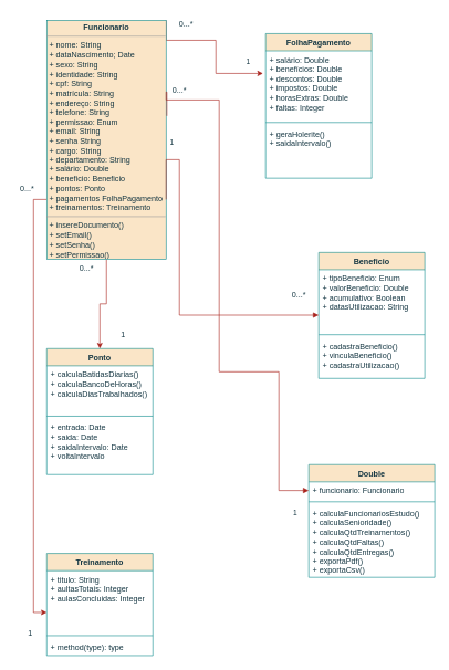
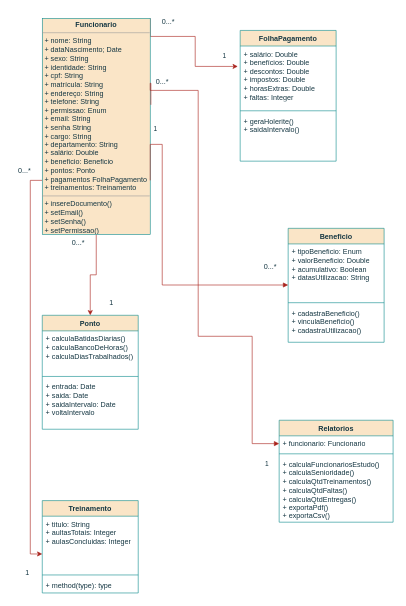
  <mxCell id="0" />
  <mxCell id="1" parent="0" />
  <mxCell id="2" style="edgeStyle=orthogonalEdgeStyle;rounded=0;orthogonalLoop=1;jettySize=auto;html=1;exitX=0.5;exitY=1;exitDx=0;exitDy=0;strokeColor=#A8201A;fontColor=#143642;fillColor=#FAE5C7;entryX=0.5;entryY=0;entryDx=0;entryDy=0;" edge="1" parent="1" source="5" target="10"><mxGeometry relative="1" as="geometry"><mxPoint x="160" y="390" as="targetPoint" /></mxGeometry></mxCell>
  <mxCell id="3" style="edgeStyle=orthogonalEdgeStyle;rounded=0;orthogonalLoop=1;jettySize=auto;html=1;exitX=0;exitY=0.75;exitDx=0;exitDy=0;entryX=0;entryY=0.67;entryDx=0;entryDy=0;entryPerimeter=0;strokeColor=#A8201A;fontColor=#143642;fillColor=#FAE5C7;" edge="1" parent="1" source="5" target="19"><mxGeometry relative="1" as="geometry" /></mxCell>
  <mxCell id="4" style="edgeStyle=orthogonalEdgeStyle;rounded=0;orthogonalLoop=1;jettySize=auto;html=1;exitX=1;exitY=0;exitDx=0;exitDy=0;entryX=-0.025;entryY=0.327;entryDx=0;entryDy=0;entryPerimeter=0;strokeColor=#A8201A;fontColor=#143642;fillColor=#FAE5C7;" edge="1" parent="1" source="5" target="7"><mxGeometry relative="1" as="geometry"><Array as="points"><mxPoint x="250" y="60" /><mxPoint x="325" y="60" /><mxPoint x="325" y="110" /></Array></mxGeometry></mxCell>
  <mxCell id="5" value="&lt;p style=&quot;margin:0px;margin-top:4px;text-align:center;&quot;&gt;&lt;b&gt;Funcionario&lt;/b&gt;&lt;/p&gt;&lt;hr size=&quot;1&quot;&gt;&lt;p style=&quot;margin:0px;margin-left:4px;&quot;&gt;+ nome: String&lt;/p&gt;&lt;p style=&quot;margin:0px;margin-left:4px;&quot;&gt;+ dataNascimento; Date&lt;/p&gt;&lt;p style=&quot;margin:0px;margin-left:4px;&quot;&gt;+ sexo: String&lt;/p&gt;&lt;p style=&quot;margin:0px;margin-left:4px;&quot;&gt;+ identidade: String&lt;/p&gt;&lt;p style=&quot;margin:0px;margin-left:4px;&quot;&gt;+ cpf: String&lt;/p&gt;&lt;p style=&quot;margin:0px;margin-left:4px;&quot;&gt;+ matrícula: String&lt;/p&gt;&lt;p style=&quot;margin:0px;margin-left:4px;&quot;&gt;+ endereço: String&lt;/p&gt;&lt;p style=&quot;margin:0px;margin-left:4px;&quot;&gt;+ telefone: String&lt;/p&gt;&lt;p style=&quot;margin:0px;margin-left:4px;&quot;&gt;+ permissao: Enum&lt;/p&gt;&lt;p style=&quot;margin:0px;margin-left:4px;&quot;&gt;+ email: String&lt;/p&gt;&lt;p style=&quot;margin:0px;margin-left:4px;&quot;&gt;+ senha String&lt;/p&gt;&lt;p style=&quot;margin:0px;margin-left:4px;&quot;&gt;+ cargo: String&lt;/p&gt;&lt;p style=&quot;margin:0px;margin-left:4px;&quot;&gt;+ departamento: String&lt;/p&gt;&lt;p style=&quot;margin:0px;margin-left:4px;&quot;&gt;+ salário: Double&lt;/p&gt;&lt;p style=&quot;margin:0px;margin-left:4px;&quot;&gt;+ beneficio: Beneficio&lt;/p&gt;&lt;p style=&quot;margin:0px;margin-left:4px;&quot;&gt;+ pontos: Ponto&lt;/p&gt;&lt;p style=&quot;margin:0px;margin-left:4px;&quot;&gt;+ pagamentos FolhaPagamento&lt;/p&gt;&lt;p style=&quot;margin:0px;margin-left:4px;&quot;&gt;+ treinamentos: Treinamento&lt;/p&gt;&lt;hr size=&quot;1&quot;&gt;&lt;p style=&quot;margin:0px;margin-left:4px;&quot;&gt;+ insereDocumento()&lt;/p&gt;&lt;p style=&quot;margin:0px;margin-left:4px;&quot;&gt;+ setEmail()&lt;/p&gt;&lt;p style=&quot;margin:0px;margin-left:4px;&quot;&gt;+ setSenha()&lt;/p&gt;&lt;p style=&quot;margin:0px;margin-left:4px;&quot;&gt;+ setPermissao()&lt;/p&gt;" style="verticalAlign=top;align=left;overflow=fill;fontSize=12;fontFamily=Helvetica;html=1;whiteSpace=wrap;labelBackgroundColor=none;fillColor=#FAE5C7;strokeColor=#0F8B8D;fontColor=#143642;" vertex="1" parent="1"><mxGeometry x="70" y="30" width="180" height="360" as="geometry" /></mxCell>
  <mxCell id="6" value="FolhaPagamento" style="swimlane;fontStyle=1;align=center;verticalAlign=top;childLayout=stackLayout;horizontal=1;startSize=26;horizontalStack=0;resizeParent=1;resizeParentMax=0;resizeLast=0;collapsible=1;marginBottom=0;whiteSpace=wrap;html=1;labelBackgroundColor=none;fillColor=#FAE5C7;strokeColor=#0F8B8D;fontColor=#143642;" vertex="1" parent="1"><mxGeometry x="400" y="50" width="160" height="218" as="geometry" /></mxCell>
  <mxCell id="7" value="+ salário: Double&lt;br&gt;+ benefícios: Double&lt;br&gt;+ descontos: Double&lt;br&gt;+ impostos: Double&lt;br&gt;+ horasExtras: Double&lt;br&gt;+ faltas: Integer" style="text;strokeColor=none;fillColor=none;align=left;verticalAlign=top;spacingLeft=4;spacingRight=4;overflow=hidden;rotatable=0;points=[[0,0.5],[1,0.5]];portConstraint=eastwest;whiteSpace=wrap;html=1;labelBackgroundColor=none;fontColor=#143642;" vertex="1" parent="6"><mxGeometry y="26" width="160" height="104" as="geometry" /></mxCell>
  <mxCell id="8" value="" style="line;strokeWidth=1;fillColor=none;align=left;verticalAlign=middle;spacingTop=-1;spacingLeft=3;spacingRight=3;rotatable=0;labelPosition=right;points=[];portConstraint=eastwest;strokeColor=#0F8B8D;labelBackgroundColor=none;fontColor=#143642;" vertex="1" parent="6"><mxGeometry y="130" width="160" height="8" as="geometry" /></mxCell>
  <mxCell id="9" value="+ geraHolerite()&lt;br&gt;+ saidaIntervalo()" style="text;strokeColor=none;fillColor=none;align=left;verticalAlign=top;spacingLeft=4;spacingRight=4;overflow=hidden;rotatable=0;points=[[0,0.5],[1,0.5]];portConstraint=eastwest;whiteSpace=wrap;html=1;labelBackgroundColor=none;fontColor=#143642;" vertex="1" parent="6"><mxGeometry y="138" width="160" height="80" as="geometry" /></mxCell>
  <mxCell id="10" value="Ponto" style="swimlane;fontStyle=1;align=center;verticalAlign=top;childLayout=stackLayout;horizontal=1;startSize=26;horizontalStack=0;resizeParent=1;resizeParentMax=0;resizeLast=0;collapsible=1;marginBottom=0;whiteSpace=wrap;html=1;labelBackgroundColor=none;fillColor=#FAE5C7;strokeColor=#0F8B8D;fontColor=#143642;" vertex="1" parent="1"><mxGeometry x="70" y="525" width="160" height="190" as="geometry" /></mxCell>
  <mxCell id="11" value="+ calculaBatidasDiarias()&lt;br&gt;+ calculaBancoDeHoras()&lt;br&gt;+ calculaDiasTrabalhados()" style="text;strokeColor=none;fillColor=none;align=left;verticalAlign=top;spacingLeft=4;spacingRight=4;overflow=hidden;rotatable=0;points=[[0,0.5],[1,0.5]];portConstraint=eastwest;whiteSpace=wrap;html=1;labelBackgroundColor=none;fontColor=#143642;" vertex="1" parent="10"><mxGeometry y="26" width="160" height="72" as="geometry" /></mxCell>
  <mxCell id="12" value="" style="line;strokeWidth=1;fillColor=none;align=left;verticalAlign=middle;spacingTop=-1;spacingLeft=3;spacingRight=3;rotatable=0;labelPosition=right;points=[];portConstraint=eastwest;strokeColor=#0F8B8D;labelBackgroundColor=none;fontColor=#143642;" vertex="1" parent="10"><mxGeometry y="98" width="160" height="8" as="geometry" /></mxCell>
  <mxCell id="13" value="+ entrada: Date&lt;br&gt;+ saida: Date&lt;br&gt;+ saidaIntervalo: Date&lt;br&gt;+ voltaIntervalo" style="text;strokeColor=none;fillColor=none;align=left;verticalAlign=top;spacingLeft=4;spacingRight=4;overflow=hidden;rotatable=0;points=[[0,0.5],[1,0.5]];portConstraint=eastwest;whiteSpace=wrap;html=1;labelBackgroundColor=none;fontColor=#143642;" vertex="1" parent="10"><mxGeometry y="106" width="160" height="84" as="geometry" /></mxCell>
  <mxCell id="14" value="Beneficio" style="swimlane;fontStyle=1;align=center;verticalAlign=top;childLayout=stackLayout;horizontal=1;startSize=26;horizontalStack=0;resizeParent=1;resizeParentMax=0;resizeLast=0;collapsible=1;marginBottom=0;whiteSpace=wrap;html=1;labelBackgroundColor=none;fillColor=#FAE5C7;strokeColor=#0F8B8D;fontColor=#143642;" vertex="1" parent="1"><mxGeometry x="480" y="380" width="160" height="190" as="geometry" /></mxCell>
  <mxCell id="15" value="+ tipoBeneficio: Enum&lt;br&gt;+ valorBeneficio: Double&lt;br&gt;+ acumulativo: Boolean&lt;br&gt;+ datasUtilizacao: String" style="text;strokeColor=none;fillColor=none;align=left;verticalAlign=top;spacingLeft=4;spacingRight=4;overflow=hidden;rotatable=0;points=[[0,0.5],[1,0.5]];portConstraint=eastwest;whiteSpace=wrap;html=1;labelBackgroundColor=none;fontColor=#143642;" vertex="1" parent="14"><mxGeometry y="26" width="160" height="94" as="geometry" /></mxCell>
  <mxCell id="16" value="" style="line;strokeWidth=1;fillColor=none;align=left;verticalAlign=middle;spacingTop=-1;spacingLeft=3;spacingRight=3;rotatable=0;labelPosition=right;points=[];portConstraint=eastwest;strokeColor=#0F8B8D;labelBackgroundColor=none;fontColor=#143642;" vertex="1" parent="14"><mxGeometry y="120" width="160" height="8" as="geometry" /></mxCell>
  <mxCell id="17" value="+ cadastraBeneficio()&lt;br&gt;+ vinculaBeneficio()&lt;br&gt;+ cadastraUtilizacao()" style="text;strokeColor=none;fillColor=none;align=left;verticalAlign=top;spacingLeft=4;spacingRight=4;overflow=hidden;rotatable=0;points=[[0,0.5],[1,0.5]];portConstraint=eastwest;whiteSpace=wrap;html=1;labelBackgroundColor=none;fontColor=#143642;" vertex="1" parent="14"><mxGeometry y="128" width="160" height="62" as="geometry" /></mxCell>
  <mxCell id="18" value="Treinamento" style="swimlane;fontStyle=1;align=center;verticalAlign=top;childLayout=stackLayout;horizontal=1;startSize=26;horizontalStack=0;resizeParent=1;resizeParentMax=0;resizeLast=0;collapsible=1;marginBottom=0;whiteSpace=wrap;html=1;labelBackgroundColor=none;fillColor=#FAE5C7;strokeColor=#0F8B8D;fontColor=#143642;" vertex="1" parent="1"><mxGeometry x="70" y="834" width="160" height="154" as="geometry" /></mxCell>
  <mxCell id="19" value="+ titulo: String&lt;br&gt;+ aultasTotais: Integer&lt;br&gt;+ aulasConcluidas: Integer" style="text;strokeColor=none;fillColor=none;align=left;verticalAlign=top;spacingLeft=4;spacingRight=4;overflow=hidden;rotatable=0;points=[[0,0.5],[1,0.5]];portConstraint=eastwest;whiteSpace=wrap;html=1;labelBackgroundColor=none;fontColor=#143642;" vertex="1" parent="18"><mxGeometry y="26" width="160" height="94" as="geometry" /></mxCell>
  <mxCell id="20" value="" style="line;strokeWidth=1;fillColor=none;align=left;verticalAlign=middle;spacingTop=-1;spacingLeft=3;spacingRight=3;rotatable=0;labelPosition=right;points=[];portConstraint=eastwest;strokeColor=#0F8B8D;labelBackgroundColor=none;fontColor=#143642;" vertex="1" parent="18"><mxGeometry y="120" width="160" height="8" as="geometry" /></mxCell>
  <mxCell id="21" value="+ method(type): type" style="text;strokeColor=none;fillColor=none;align=left;verticalAlign=top;spacingLeft=4;spacingRight=4;overflow=hidden;rotatable=0;points=[[0,0.5],[1,0.5]];portConstraint=eastwest;whiteSpace=wrap;html=1;labelBackgroundColor=none;fontColor=#143642;" vertex="1" parent="18"><mxGeometry y="128" width="160" height="26" as="geometry" /></mxCell>
- <mxCell id="22" value="Double" style="swimlane;fontStyle=1;align=center;verticalAlign=top;childLayout=stackLayout;horizontal=1;startSize=26;horizontalStack=0;resizeParent=1;resizeParentMax=0;resizeLast=0;collapsible=1;marginBottom=0;whiteSpace=wrap;html=1;labelBackgroundColor=none;fillColor=#FAE5C7;strokeColor=#0F8B8D;fontColor=#143642;" vertex="1" parent="1"><mxGeometry x="465" y="700" width="190" height="170" as="geometry" /></mxCell>
+ <mxCell id="22" value="Relatorios" style="swimlane;fontStyle=1;align=center;verticalAlign=top;childLayout=stackLayout;horizontal=1;startSize=26;horizontalStack=0;resizeParent=1;resizeParentMax=0;resizeLast=0;collapsible=1;marginBottom=0;whiteSpace=wrap;html=1;labelBackgroundColor=none;fillColor=#FAE5C7;strokeColor=#0F8B8D;fontColor=#143642;" vertex="1" parent="1"><mxGeometry x="465" y="700" width="190" height="170" as="geometry" /></mxCell>
  <mxCell id="23" value="+ funcionario: Funcionario" style="text;strokeColor=none;fillColor=none;align=left;verticalAlign=top;spacingLeft=4;spacingRight=4;overflow=hidden;rotatable=0;points=[[0,0.5],[1,0.5]];portConstraint=eastwest;whiteSpace=wrap;html=1;labelBackgroundColor=none;fontColor=#143642;" vertex="1" parent="22"><mxGeometry y="26" width="190" height="26" as="geometry" /></mxCell>
  <mxCell id="24" value="" style="line;strokeWidth=1;fillColor=none;align=left;verticalAlign=middle;spacingTop=-1;spacingLeft=3;spacingRight=3;rotatable=0;labelPosition=right;points=[];portConstraint=eastwest;strokeColor=#0F8B8D;labelBackgroundColor=none;fontColor=#143642;" vertex="1" parent="22"><mxGeometry y="52" width="190" height="8" as="geometry" /></mxCell>
  <mxCell id="25" value="+ calculaFuncionariosEstudo()&lt;br&gt;+ calculaSenioridade()&lt;br&gt;+ calculaQtdTreinamentos()&lt;br&gt;+ calculaQtdFaltas()&lt;br&gt;+ calculaQtdEntregas()&lt;br&gt;+ exportaPdf()&lt;br&gt;+ exportaCsv()" style="text;strokeColor=none;fillColor=none;align=left;verticalAlign=top;spacingLeft=4;spacingRight=4;overflow=hidden;rotatable=0;points=[[0,0.5],[1,0.5]];portConstraint=eastwest;whiteSpace=wrap;html=1;labelBackgroundColor=none;fontColor=#143642;" vertex="1" parent="22"><mxGeometry y="60" width="190" height="110" as="geometry" /></mxCell>
  <mxCell id="26" value="" style="endArrow=block;endFill=1;html=1;edgeStyle=orthogonalEdgeStyle;align=left;verticalAlign=top;rounded=0;exitX=1.006;exitY=0.4;exitDx=0;exitDy=0;exitPerimeter=0;entryX=0;entryY=0.5;entryDx=0;entryDy=0;labelBackgroundColor=none;strokeColor=#A8201A;fontColor=default;" edge="1" parent="1" source="5" target="23"><mxGeometry x="-1" relative="1" as="geometry"><mxPoint x="220" y="280" as="sourcePoint" /><mxPoint x="420" y="790" as="targetPoint" /><Array as="points"><mxPoint x="250" y="138" /><mxPoint x="250" y="150" /><mxPoint x="330" y="150" /><mxPoint x="330" y="560" /><mxPoint x="420" y="560" /><mxPoint x="420" y="739" /></Array></mxGeometry></mxCell>
  <mxCell id="27" value="1" style="edgeLabel;resizable=0;html=1;align=left;verticalAlign=bottom;labelBackgroundColor=none;fontColor=#143642;" connectable="0" vertex="1" parent="26"><mxGeometry x="-1" relative="1" as="geometry"><mxPoint x="189" y="606" as="offset" /></mxGeometry></mxCell>
  <mxCell id="28" value="0...*" style="text;html=1;align=center;verticalAlign=middle;resizable=0;points=[];autosize=1;strokeColor=none;fillColor=none;labelBackgroundColor=none;fontColor=#143642;" vertex="1" parent="1"><mxGeometry x="250" y="120" width="40" height="30" as="geometry" /></mxCell>
  <mxCell id="29" value="" style="endArrow=block;endFill=1;html=1;edgeStyle=orthogonalEdgeStyle;align=left;verticalAlign=top;rounded=0;strokeColor=#A8201A;fontColor=#143642;fillColor=#FAE5C7;exitX=1;exitY=0.75;exitDx=0;exitDy=0;" edge="1" parent="1" source="5"><mxGeometry x="-1" relative="1" as="geometry"><mxPoint x="240" y="210" as="sourcePoint" /><mxPoint x="480" y="474.5" as="targetPoint" /><Array as="points"><mxPoint x="250" y="240" /><mxPoint x="270" y="240" /><mxPoint x="270" y="475" /></Array></mxGeometry></mxCell>
  <mxCell id="30" value="0...*" style="text;html=1;align=center;verticalAlign=middle;resizable=0;points=[];autosize=1;strokeColor=none;fillColor=none;labelBackgroundColor=none;fontColor=#143642;" vertex="1" parent="1"><mxGeometry x="430" y="430" width="40" height="30" as="geometry" /></mxCell>
  <mxCell id="31" value="1" style="edgeLabel;resizable=0;html=1;align=left;verticalAlign=bottom;labelBackgroundColor=none;fontColor=#143642;" connectable="0" vertex="1" parent="1"><mxGeometry x="490" y="736" as="geometry"><mxPoint x="-236" y="-514" as="offset" /></mxGeometry></mxCell>
  <mxCell id="32" value="0...*" style="text;html=1;align=center;verticalAlign=middle;resizable=0;points=[];autosize=1;strokeColor=none;fillColor=none;labelBackgroundColor=none;fontColor=#143642;" vertex="1" parent="1"><mxGeometry x="110" y="390" width="40" height="30" as="geometry" /></mxCell>
  <mxCell id="33" value="1" style="text;html=1;align=center;verticalAlign=middle;resizable=0;points=[];autosize=1;strokeColor=none;fillColor=none;labelBackgroundColor=none;fontColor=#143642;" vertex="1" parent="1"><mxGeometry x="170" y="490" width="30" height="30" as="geometry" /></mxCell>
  <mxCell id="34" value="0...*" style="text;html=1;align=center;verticalAlign=middle;resizable=0;points=[];autosize=1;strokeColor=none;fillColor=none;labelBackgroundColor=none;fontColor=#143642;" vertex="1" parent="1"><mxGeometry x="20" y="270" width="40" height="30" as="geometry" /></mxCell>
  <mxCell id="35" value="1" style="text;html=1;align=center;verticalAlign=middle;resizable=0;points=[];autosize=1;strokeColor=none;fillColor=none;labelBackgroundColor=none;fontColor=#143642;" vertex="1" parent="1"><mxGeometry x="30" y="940" width="30" height="30" as="geometry" /></mxCell>
  <mxCell id="36" value="0...*" style="text;html=1;align=center;verticalAlign=middle;resizable=0;points=[];autosize=1;strokeColor=none;fillColor=none;labelBackgroundColor=none;fontColor=#143642;" vertex="1" parent="1"><mxGeometry x="260" y="20" width="40" height="30" as="geometry" /></mxCell>
  <mxCell id="37" value="1" style="edgeLabel;resizable=0;html=1;align=left;verticalAlign=bottom;strokeColor=#0F8B8D;fontColor=#143642;fillColor=#FAE5C7;" connectable="0" vertex="1" parent="1"><mxGeometry x="160" y="310" as="geometry"><mxPoint x="209" y="-210" as="offset" /></mxGeometry></mxCell>
